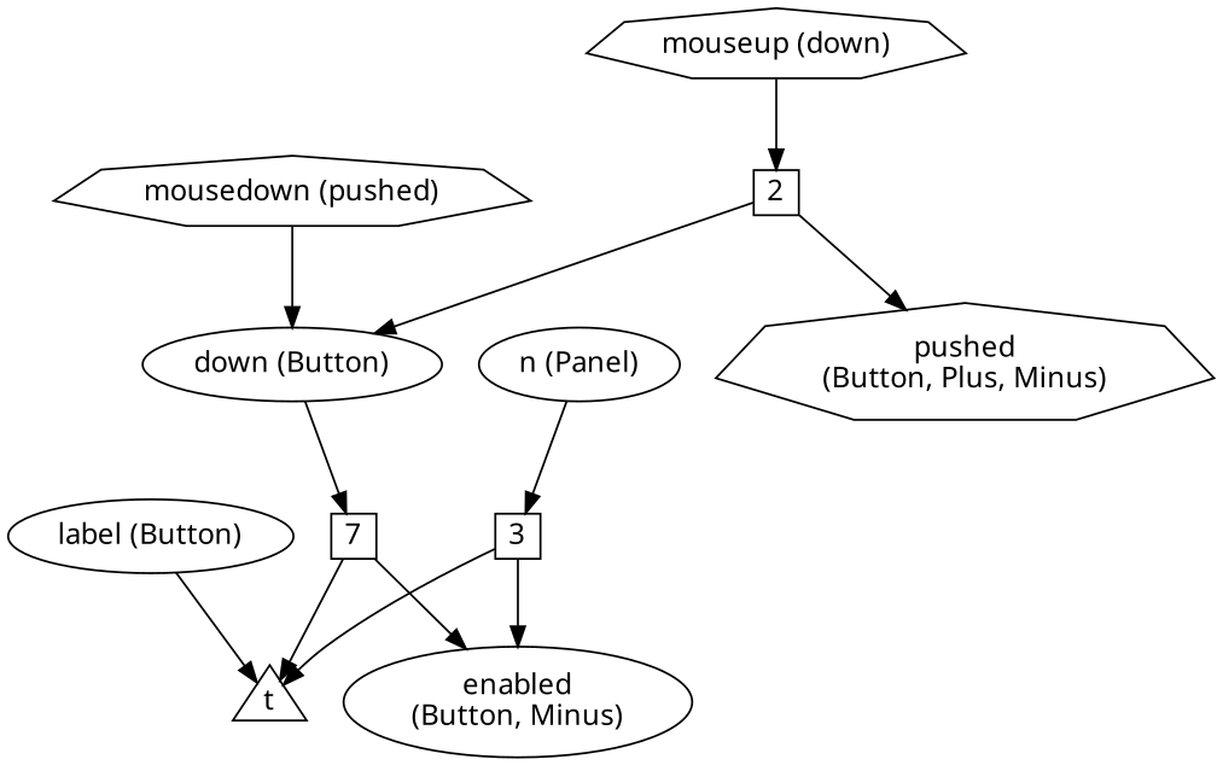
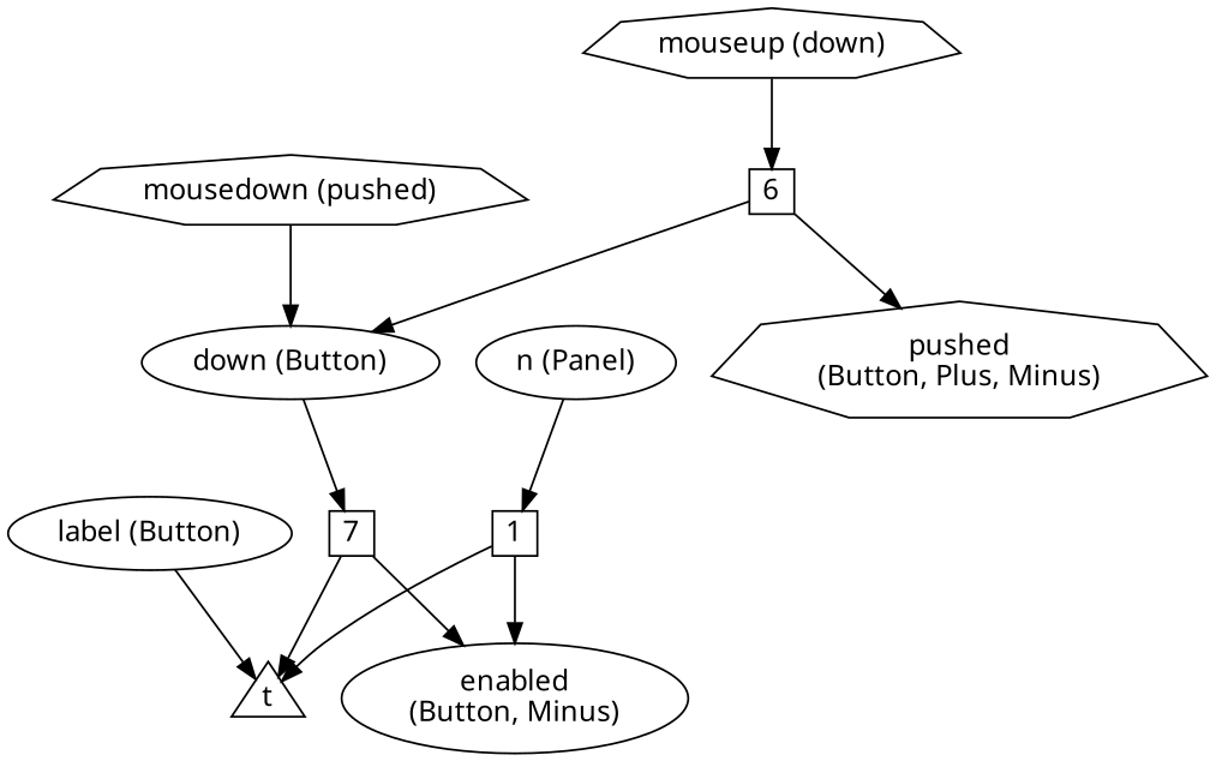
  digraph {
    node [fontname="Avenir Next"]
    edge [fontname="Avenir Next"]
    t [fixedsize=true shape=triangle width=0.5]
    n2 [label="pushed\n(Button, Plus, Minus)" shape=septagon]
    n3 [label="n (Panel)"]
-   n4 [fixedsize=true label=3 shape=square width=0.3]
+   n4 [fixedsize=true label=1 shape=square width=0.3]
    n5 [label="enabled\n(Button, Minus)"]
    n6 [fixedsize=true label=7 shape=square width=0.3]
    n7 [label="label (Button)"]
    n8 [label="mousedown (pushed)" shape=septagon]
    n9 [label="down (Button)"]
    n10 [label="mouseup (down)" shape=septagon]
-   n11 [fixedsize=true label=2 shape=square width=0.3]
+   n11 [fixedsize=true label=6 shape=square width=0.3]
    n3 -> n4
    n4 -> t
    n4 -> n5
    n6 -> t
    n6 -> n5
    n7 -> t
    n8 -> n9
    n9 -> n6
    n10 -> n11
    n11 -> n2
    n11 -> n9
  }
